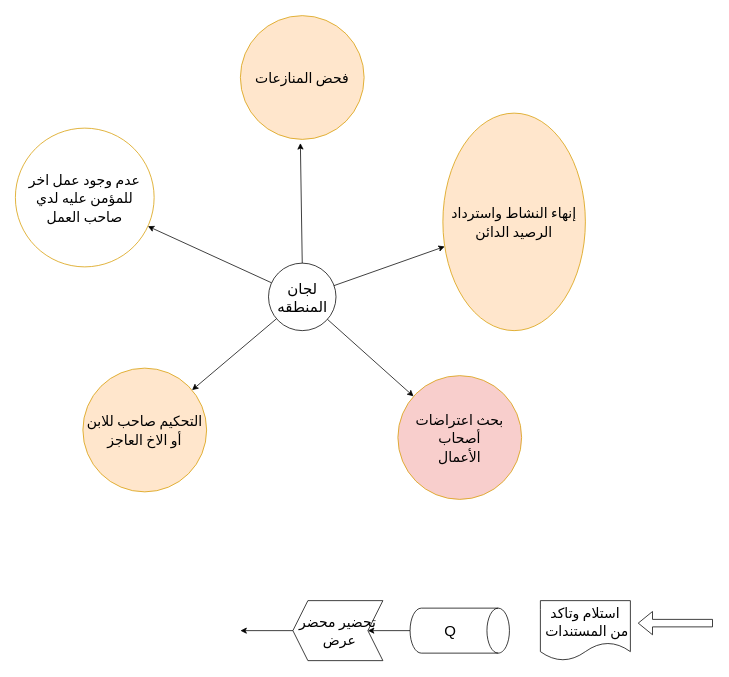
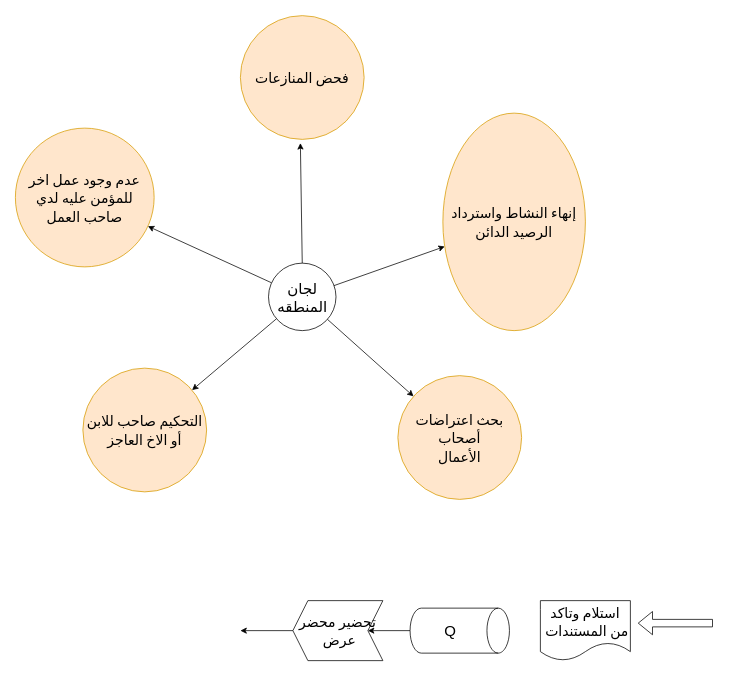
  <mxCell id="0" />
  <mxCell id="1" parent="0" />
  <mxCell id="2" value="" style="rounded=0;orthogonalLoop=1;jettySize=auto;html=1;fontSize=20;" edge="1" parent="1" source="5" target="6"><mxGeometry relative="1" as="geometry" /></mxCell>
  <mxCell id="3" style="edgeStyle=none;rounded=0;orthogonalLoop=1;jettySize=auto;html=1;fontSize=20;" edge="1" parent="1" source="5" target="9"><mxGeometry relative="1" as="geometry" /></mxCell>
  <mxCell id="4" style="edgeStyle=none;rounded=0;orthogonalLoop=1;jettySize=auto;html=1;fontSize=20;" edge="1" parent="1" source="5" target="10"><mxGeometry relative="1" as="geometry" /></mxCell>
  <mxCell id="5" value="لجان المنطقه" style="ellipse;whiteSpace=wrap;html=1;aspect=fixed;fontSize=20;" vertex="1" parent="1"><mxGeometry x="357.5" y="350" width="90" height="90" as="geometry" /></mxCell>
  <mxCell id="6" value="&lt;span lang=&quot;AR-EG&quot; dir=&quot;RTL&quot; style=&quot;font-size: 14.0pt ; font-family: &amp;#34;mudir mt&amp;#34;&quot;&gt;إنهاء النشاط واسترداد&lt;br/&gt;الرصيد الدائن&lt;/span&gt;" style="ellipse;whiteSpace=wrap;html=1;aspect=fixed;fontSize=20;fillColor=#ffe6cc;strokeColor=#d79b00;" vertex="1" parent="1"><mxGeometry x="590" y="150" width="190" height="290" as="geometry" /></mxCell>
- <mxCell id="7" value="&lt;span lang=&quot;AR-EG&quot; dir=&quot;RTL&quot; style=&quot;font-size: 14.0pt ; font-family: &amp;#34;mudir mt&amp;#34;&quot;&gt;بحث اعتراضات أصحاب&lt;br/&gt;الأعمال&lt;br&gt;&lt;/span&gt;" style="ellipse;whiteSpace=wrap;html=1;aspect=fixed;fontSize=20;fillColor=#f8cecc;strokeColor=#d79b00;" vertex="1" parent="1"><mxGeometry x="530" y="500" width="165" height="165" as="geometry" /></mxCell>
+ <mxCell id="7" value="&lt;span lang=&quot;AR-EG&quot; dir=&quot;RTL&quot; style=&quot;font-size: 14.0pt ; font-family: &amp;#34;mudir mt&amp;#34;&quot;&gt;بحث اعتراضات أصحاب&lt;br/&gt;الأعمال&lt;br&gt;&lt;/span&gt;" style="ellipse;whiteSpace=wrap;html=1;aspect=fixed;fontSize=20;fillColor=#ffe6cc;strokeColor=#d79b00;" vertex="1" parent="1"><mxGeometry x="530" y="500" width="165" height="165" as="geometry" /></mxCell>
  <mxCell id="8" value="" style="rounded=0;orthogonalLoop=1;jettySize=auto;html=1;fontSize=20;" edge="1" parent="1" source="5" target="7"><mxGeometry relative="1" as="geometry" /></mxCell>
  <mxCell id="9" value="&lt;span lang=&quot;AR-EG&quot; dir=&quot;RTL&quot; style=&quot;font-size: 14.0pt ; font-family: &amp;#34;mudir mt&amp;#34;&quot;&gt;&lt;span lang=&quot;AR-EG&quot; dir=&quot;RTL&quot; style=&quot;font-size: 14.0pt ; font-family: &amp;#34;mudir mt&amp;#34;&quot;&gt;التحكيم صاحب للابن&lt;br/&gt;أو الاخ العاجز&lt;/span&gt;&lt;br&gt;&lt;/span&gt;" style="ellipse;whiteSpace=wrap;html=1;aspect=fixed;fontSize=20;fillColor=#ffe6cc;strokeColor=#d79b00;" vertex="1" parent="1"><mxGeometry x="110" y="490" width="165" height="165" as="geometry" /></mxCell>
- <mxCell id="10" value="&lt;span lang=&quot;AR-EG&quot; dir=&quot;RTL&quot; style=&quot;font-size: 14.0pt ; font-family: &amp;#34;mudir mt&amp;#34;&quot;&gt;&lt;span lang=&quot;AR-EG&quot; dir=&quot;RTL&quot; style=&quot;font-size: 14.0pt ; font-family: &amp;#34;mudir mt&amp;#34;&quot;&gt;عدم وجود عمل اخر&lt;br/&gt;للمؤمن عليه لدي صاحب العمل&lt;/span&gt;&lt;br&gt;&lt;/span&gt;" style="ellipse;whiteSpace=wrap;html=1;aspect=fixed;fontSize=20;fillColor=#ffffff;strokeColor=#d79b00;" vertex="1" parent="1"><mxGeometry x="20" y="170" width="185" height="185" as="geometry" /></mxCell>
+ <mxCell id="10" value="&lt;span lang=&quot;AR-EG&quot; dir=&quot;RTL&quot; style=&quot;font-size: 14.0pt ; font-family: &amp;#34;mudir mt&amp;#34;&quot;&gt;&lt;span lang=&quot;AR-EG&quot; dir=&quot;RTL&quot; style=&quot;font-size: 14.0pt ; font-family: &amp;#34;mudir mt&amp;#34;&quot;&gt;عدم وجود عمل اخر&lt;br/&gt;للمؤمن عليه لدي صاحب العمل&lt;/span&gt;&lt;br&gt;&lt;/span&gt;" style="ellipse;whiteSpace=wrap;html=1;aspect=fixed;fontSize=20;fillColor=#ffe6cc;strokeColor=#d79b00;" vertex="1" parent="1"><mxGeometry x="20" y="170" width="185" height="185" as="geometry" /></mxCell>
  <mxCell id="11" style="edgeStyle=none;rounded=0;orthogonalLoop=1;jettySize=auto;html=1;exitX=0.5;exitY=0;exitDx=0;exitDy=0;fontSize=20;" edge="1" parent="1" source="5"><mxGeometry relative="1" as="geometry"><mxPoint x="400" y="190" as="targetPoint" /></mxGeometry></mxCell>
  <mxCell id="12" value="&lt;span lang=&quot;AR-EG&quot; dir=&quot;RTL&quot; style=&quot;font-size: 14.0pt ; font-family: &amp;#34;mudir mt&amp;#34;&quot;&gt;&lt;span lang=&quot;AR-EG&quot; dir=&quot;RTL&quot; style=&quot;font-size: 14.0pt ; font-family: &amp;#34;mudir mt&amp;#34;&quot;&gt;فحض المنازعات&lt;/span&gt;&lt;br&gt;&lt;/span&gt;" style="ellipse;whiteSpace=wrap;html=1;aspect=fixed;fontSize=20;fillColor=#ffe6cc;strokeColor=#d79b00;" vertex="1" parent="1"><mxGeometry x="320" y="20" width="165" height="165" as="geometry" /></mxCell>
  <mxCell id="13" value="" style="shape=flexArrow;endArrow=classic;html=1;rounded=0;fontSize=20;" edge="1" parent="1"><mxGeometry width="50" height="50" relative="1" as="geometry"><mxPoint x="950" y="830" as="sourcePoint" /><mxPoint x="850" y="830" as="targetPoint" /></mxGeometry></mxCell>
  <mxCell id="14" value="&lt;span lang=&quot;AR-EG&quot; dir=&quot;RTL&quot; style=&quot;font-size: 14.0pt ; font-family: &amp;#34;mudir mt&amp;#34;&quot;&gt;استلام وتاكد من المستندات&amp;nbsp;&lt;/span&gt;" style="shape=document;whiteSpace=wrap;html=1;boundedLbl=1;fontSize=20;" vertex="1" parent="1"><mxGeometry x="720" y="800" width="120" height="80" as="geometry" /></mxCell>
  <mxCell id="15" style="edgeStyle=none;rounded=0;orthogonalLoop=1;jettySize=auto;html=1;exitX=0.5;exitY=1;exitDx=0;exitDy=0;exitPerimeter=0;entryX=0;entryY=0.5;entryDx=0;entryDy=0;fontSize=20;" edge="1" parent="1" source="16" target="18"><mxGeometry relative="1" as="geometry" /></mxCell>
  <mxCell id="16" value="Q" style="shape=cylinder3;whiteSpace=wrap;html=1;boundedLbl=1;backgroundOutline=1;size=15;fontSize=20;direction=south;" vertex="1" parent="1"><mxGeometry x="546.25" y="810" width="132.5" height="60" as="geometry" /></mxCell>
  <mxCell id="17" style="edgeStyle=none;rounded=0;orthogonalLoop=1;jettySize=auto;html=1;exitX=1;exitY=0.5;exitDx=0;exitDy=0;fontSize=20;" edge="1" parent="1" source="18"><mxGeometry relative="1" as="geometry"><mxPoint x="320" y="840" as="targetPoint" /></mxGeometry></mxCell>
  <mxCell id="18" value="&lt;span lang=&quot;AR-EG&quot; dir=&quot;RTL&quot; style=&quot;font-size: 14.0pt ; font-family: &amp;#34;mudir mt&amp;#34;&quot;&gt;تحضير محضر عرض&amp;nbsp;&lt;/span&gt;" style="shape=step;perimeter=stepPerimeter;whiteSpace=wrap;html=1;fixedSize=1;fontSize=20;direction=west;" vertex="1" parent="1"><mxGeometry x="390" y="800" width="120" height="80" as="geometry" /></mxCell>
